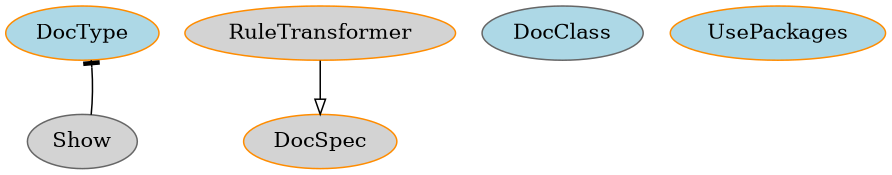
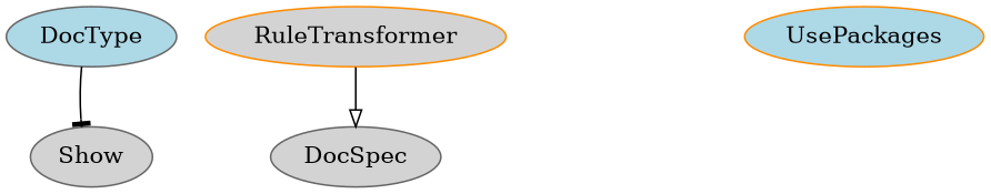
  digraph {
    node [color=darkorange fillcolor=lightblue shape=oval style=filled]
-   n1 [label=DocType]
+   n1 [color=gray40 label=DocType]
    n2 [color=gray40 fillcolor=lightgrey label=Show]
-   n3 [fillcolor=lightgrey label=DocSpec]
+   n3 [color=gray40 fillcolor=lightgrey label=DocSpec]
    n4 [fillcolor=lightgrey label=RuleTransformer]
-   n5 [color=gray40 label=DocClass]
    n6 [label=UsePackages]
-   n2 -> n1 [arrowhead=tee]
+   n1 -> n2 [arrowhead=tee]
    n4 -> n3 [arrowhead=onormal]
  }
